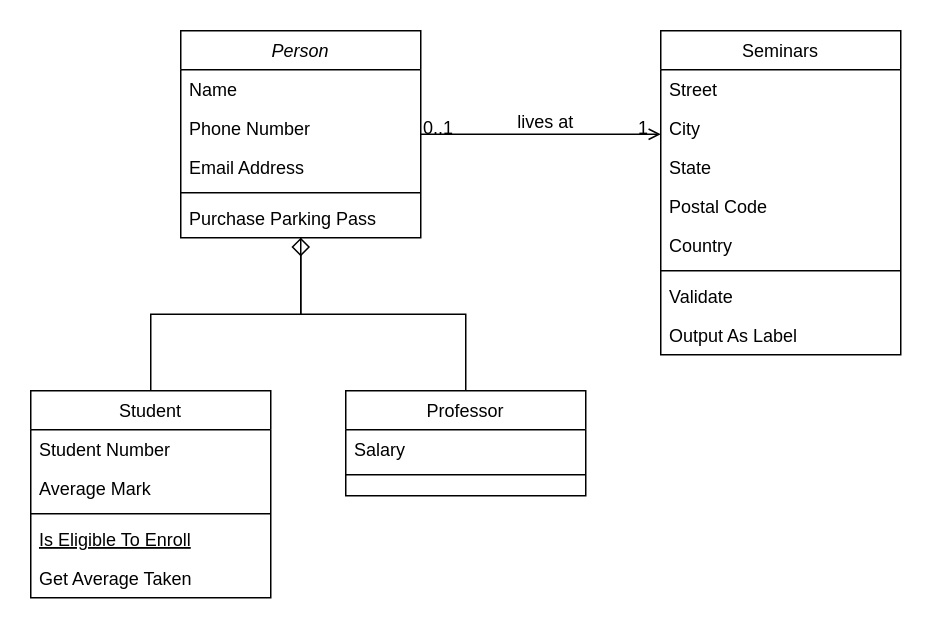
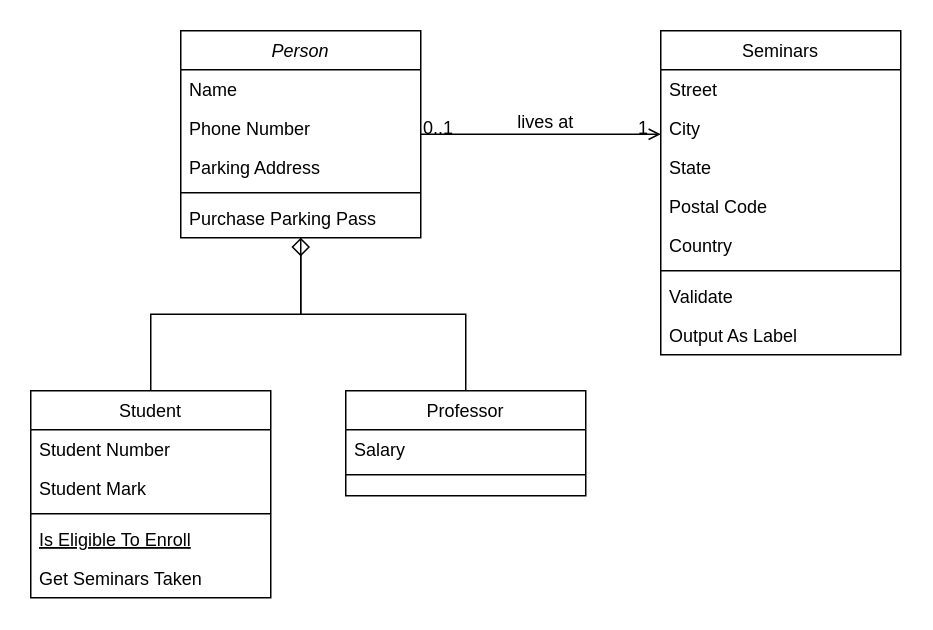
  <mxCell id="0" />
  <mxCell id="1" parent="0" />
  <mxCell id="2" value="Person" style="swimlane;fontStyle=2;align=center;verticalAlign=top;childLayout=stackLayout;horizontal=1;startSize=26;horizontalStack=0;resizeParent=1;resizeLast=0;collapsible=1;marginBottom=0;swimlaneFillColor=#ffffff;rounded=0;shadow=0;strokeWidth=1;" parent="1" vertex="1"><mxGeometry x="120" y="20" width="160" height="138" as="geometry" /></mxCell>
  <mxCell id="3" value="Name" style="text;strokeColor=none;fillColor=none;align=left;verticalAlign=top;spacingLeft=4;spacingRight=4;overflow=hidden;rotatable=0;points=[[0,0.5],[1,0.5]];portConstraint=eastwest;" parent="2" vertex="1"><mxGeometry y="26" width="160" height="26" as="geometry" /></mxCell>
  <mxCell id="4" value="Phone Number" style="text;strokeColor=none;fillColor=none;align=left;verticalAlign=top;spacingLeft=4;spacingRight=4;overflow=hidden;rotatable=0;points=[[0,0.5],[1,0.5]];portConstraint=eastwest;rounded=0;shadow=0;html=0;" parent="2" vertex="1"><mxGeometry y="52" width="160" height="26" as="geometry" /></mxCell>
- <mxCell id="5" value="Email Address" style="text;strokeColor=none;fillColor=none;align=left;verticalAlign=top;spacingLeft=4;spacingRight=4;overflow=hidden;rotatable=0;points=[[0,0.5],[1,0.5]];portConstraint=eastwest;rounded=0;shadow=0;html=0;" parent="2" vertex="1"><mxGeometry y="78" width="160" height="26" as="geometry" /></mxCell>
+ <mxCell id="5" value="Parking Address" style="text;strokeColor=none;fillColor=none;align=left;verticalAlign=top;spacingLeft=4;spacingRight=4;overflow=hidden;rotatable=0;points=[[0,0.5],[1,0.5]];portConstraint=eastwest;rounded=0;shadow=0;html=0;" parent="2" vertex="1"><mxGeometry y="78" width="160" height="26" as="geometry" /></mxCell>
  <mxCell id="6" value="" style="line;html=1;strokeWidth=1;fillColor=none;align=left;verticalAlign=middle;spacingTop=-1;spacingLeft=3;spacingRight=3;rotatable=0;labelPosition=right;points=[];portConstraint=eastwest;" parent="2" vertex="1"><mxGeometry y="104" width="160" height="8" as="geometry" /></mxCell>
  <mxCell id="7" value="Purchase Parking Pass" style="text;strokeColor=none;fillColor=none;align=left;verticalAlign=top;spacingLeft=4;spacingRight=4;overflow=hidden;rotatable=0;points=[[0,0.5],[1,0.5]];portConstraint=eastwest;" parent="2" vertex="1"><mxGeometry y="112" width="160" height="26" as="geometry" /></mxCell>
  <mxCell id="8" value="Student" style="swimlane;fontStyle=0;align=center;verticalAlign=top;childLayout=stackLayout;horizontal=1;startSize=26;horizontalStack=0;resizeParent=1;resizeLast=0;collapsible=1;marginBottom=0;swimlaneFillColor=#ffffff;rounded=0;shadow=0;strokeWidth=1;" parent="1" vertex="1"><mxGeometry x="20" y="260" width="160" height="138" as="geometry" /></mxCell>
  <mxCell id="9" value="Student Number" style="text;strokeColor=none;fillColor=none;align=left;verticalAlign=top;spacingLeft=4;spacingRight=4;overflow=hidden;rotatable=0;points=[[0,0.5],[1,0.5]];portConstraint=eastwest;" parent="8" vertex="1"><mxGeometry y="26" width="160" height="26" as="geometry" /></mxCell>
- <mxCell id="10" value="Average Mark" style="text;strokeColor=none;fillColor=none;align=left;verticalAlign=top;spacingLeft=4;spacingRight=4;overflow=hidden;rotatable=0;points=[[0,0.5],[1,0.5]];portConstraint=eastwest;rounded=0;shadow=0;html=0;" parent="8" vertex="1"><mxGeometry y="52" width="160" height="26" as="geometry" /></mxCell>
+ <mxCell id="10" value="Student Mark" style="text;strokeColor=none;fillColor=none;align=left;verticalAlign=top;spacingLeft=4;spacingRight=4;overflow=hidden;rotatable=0;points=[[0,0.5],[1,0.5]];portConstraint=eastwest;rounded=0;shadow=0;html=0;" parent="8" vertex="1"><mxGeometry y="52" width="160" height="26" as="geometry" /></mxCell>
  <mxCell id="11" value="" style="line;html=1;strokeWidth=1;fillColor=none;align=left;verticalAlign=middle;spacingTop=-1;spacingLeft=3;spacingRight=3;rotatable=0;labelPosition=right;points=[];portConstraint=eastwest;" parent="8" vertex="1"><mxGeometry y="78" width="160" height="8" as="geometry" /></mxCell>
  <mxCell id="12" value="Is Eligible To Enroll" style="text;strokeColor=none;fillColor=none;align=left;verticalAlign=top;spacingLeft=4;spacingRight=4;overflow=hidden;rotatable=0;points=[[0,0.5],[1,0.5]];portConstraint=eastwest;fontStyle=4" parent="8" vertex="1"><mxGeometry y="86" width="160" height="26" as="geometry" /></mxCell>
- <mxCell id="13" value="Get Average Taken" style="text;strokeColor=none;fillColor=none;align=left;verticalAlign=top;spacingLeft=4;spacingRight=4;overflow=hidden;rotatable=0;points=[[0,0.5],[1,0.5]];portConstraint=eastwest;" parent="8" vertex="1"><mxGeometry y="112" width="160" height="26" as="geometry" /></mxCell>
+ <mxCell id="13" value="Get Seminars Taken" style="text;strokeColor=none;fillColor=none;align=left;verticalAlign=top;spacingLeft=4;spacingRight=4;overflow=hidden;rotatable=0;points=[[0,0.5],[1,0.5]];portConstraint=eastwest;" parent="8" vertex="1"><mxGeometry y="112" width="160" height="26" as="geometry" /></mxCell>
  <mxCell id="14" value="" style="endArrow=none;endSize=10;endFill=0;shadow=0;strokeWidth=1;edgeStyle=orthogonalEdgeStyle;rounded=0;" parent="1" source="8" target="2" edge="1"><mxGeometry width="160" relative="1" as="geometry"><mxPoint x="100" y="100" as="sourcePoint" /><mxPoint x="100" y="100" as="targetPoint" /><Array as="points"><mxPoint x="100" y="209" /><mxPoint x="200" y="209" /></Array></mxGeometry></mxCell>
  <mxCell id="15" value="Professor" style="swimlane;fontStyle=0;align=center;verticalAlign=top;childLayout=stackLayout;horizontal=1;startSize=26;horizontalStack=0;resizeParent=1;resizeLast=0;collapsible=1;marginBottom=0;swimlaneFillColor=#ffffff;rounded=0;shadow=0;strokeWidth=1;" parent="1" vertex="1"><mxGeometry x="230" y="260" width="160" height="70" as="geometry" /></mxCell>
  <mxCell id="16" value="Salary" style="text;strokeColor=none;fillColor=none;align=left;verticalAlign=top;spacingLeft=4;spacingRight=4;overflow=hidden;rotatable=0;points=[[0,0.5],[1,0.5]];portConstraint=eastwest;" parent="15" vertex="1"><mxGeometry y="26" width="160" height="26" as="geometry" /></mxCell>
  <mxCell id="17" value="" style="line;html=1;strokeWidth=1;fillColor=none;align=left;verticalAlign=middle;spacingTop=-1;spacingLeft=3;spacingRight=3;rotatable=0;labelPosition=right;points=[];portConstraint=eastwest;" parent="15" vertex="1"><mxGeometry y="52" width="160" height="8" as="geometry" /></mxCell>
  <mxCell id="18" value="" style="endArrow=diamond;endSize=10;endFill=0;shadow=0;strokeWidth=1;edgeStyle=orthogonalEdgeStyle;rounded=0;" parent="1" source="15" target="2" edge="1"><mxGeometry width="160" relative="1" as="geometry"><mxPoint x="110" y="270" as="sourcePoint" /><mxPoint x="210" y="168" as="targetPoint" /></mxGeometry></mxCell>
  <mxCell id="19" value="Seminars" style="swimlane;fontStyle=0;align=center;verticalAlign=top;childLayout=stackLayout;horizontal=1;startSize=26;horizontalStack=0;resizeParent=1;resizeLast=0;collapsible=1;marginBottom=0;swimlaneFillColor=#ffffff;rounded=0;shadow=0;strokeWidth=1;" parent="1" vertex="1"><mxGeometry x="440" y="20" width="160" height="216" as="geometry" /></mxCell>
  <mxCell id="20" value="Street" style="text;strokeColor=none;fillColor=none;align=left;verticalAlign=top;spacingLeft=4;spacingRight=4;overflow=hidden;rotatable=0;points=[[0,0.5],[1,0.5]];portConstraint=eastwest;" parent="19" vertex="1"><mxGeometry y="26" width="160" height="26" as="geometry" /></mxCell>
  <mxCell id="21" value="City" style="text;strokeColor=none;fillColor=none;align=left;verticalAlign=top;spacingLeft=4;spacingRight=4;overflow=hidden;rotatable=0;points=[[0,0.5],[1,0.5]];portConstraint=eastwest;rounded=0;shadow=0;html=0;" parent="19" vertex="1"><mxGeometry y="52" width="160" height="26" as="geometry" /></mxCell>
  <mxCell id="22" value="State" style="text;strokeColor=none;fillColor=none;align=left;verticalAlign=top;spacingLeft=4;spacingRight=4;overflow=hidden;rotatable=0;points=[[0,0.5],[1,0.5]];portConstraint=eastwest;rounded=0;shadow=0;html=0;" parent="19" vertex="1"><mxGeometry y="78" width="160" height="26" as="geometry" /></mxCell>
  <mxCell id="23" value="Postal Code" style="text;strokeColor=none;fillColor=none;align=left;verticalAlign=top;spacingLeft=4;spacingRight=4;overflow=hidden;rotatable=0;points=[[0,0.5],[1,0.5]];portConstraint=eastwest;rounded=0;shadow=0;html=0;" parent="19" vertex="1"><mxGeometry y="104" width="160" height="26" as="geometry" /></mxCell>
  <mxCell id="24" value="Country" style="text;strokeColor=none;fillColor=none;align=left;verticalAlign=top;spacingLeft=4;spacingRight=4;overflow=hidden;rotatable=0;points=[[0,0.5],[1,0.5]];portConstraint=eastwest;rounded=0;shadow=0;html=0;" parent="19" vertex="1"><mxGeometry y="130" width="160" height="26" as="geometry" /></mxCell>
  <mxCell id="25" value="" style="line;html=1;strokeWidth=1;fillColor=none;align=left;verticalAlign=middle;spacingTop=-1;spacingLeft=3;spacingRight=3;rotatable=0;labelPosition=right;points=[];portConstraint=eastwest;" parent="19" vertex="1"><mxGeometry y="156" width="160" height="8" as="geometry" /></mxCell>
  <mxCell id="26" value="Validate" style="text;strokeColor=none;fillColor=none;align=left;verticalAlign=top;spacingLeft=4;spacingRight=4;overflow=hidden;rotatable=0;points=[[0,0.5],[1,0.5]];portConstraint=eastwest;" parent="19" vertex="1"><mxGeometry y="164" width="160" height="26" as="geometry" /></mxCell>
  <mxCell id="27" value="Output As Label" style="text;strokeColor=none;fillColor=none;align=left;verticalAlign=top;spacingLeft=4;spacingRight=4;overflow=hidden;rotatable=0;points=[[0,0.5],[1,0.5]];portConstraint=eastwest;" parent="19" vertex="1"><mxGeometry y="190" width="160" height="26" as="geometry" /></mxCell>
  <mxCell id="28" value="" style="endArrow=open;edgeStyle=orthogonalEdgeStyle;shadow=0;strokeWidth=1;strokeColor=#000000;rounded=0;endFill=1;" parent="1" edge="1"><mxGeometry x="0.5" y="41" relative="1" as="geometry"><mxPoint x="280" y="89" as="sourcePoint" /><mxPoint x="440" y="89" as="targetPoint" /><Array as="points"><mxPoint x="400" y="89" /><mxPoint x="400" y="89" /></Array><mxPoint x="-40" y="32" as="offset" /></mxGeometry></mxCell>
  <mxCell id="29" value="0..1" style="resizable=0;align=left;verticalAlign=bottom;labelBackgroundColor=none;fontSize=12;" parent="28" connectable="0" vertex="1"><mxGeometry x="-1" relative="1" as="geometry"><mxPoint y="4" as="offset" /></mxGeometry></mxCell>
  <mxCell id="30" value="1" style="resizable=0;align=right;verticalAlign=bottom;labelBackgroundColor=none;fontSize=12;" parent="28" connectable="0" vertex="1"><mxGeometry x="1" relative="1" as="geometry"><mxPoint x="-7" y="4" as="offset" /></mxGeometry></mxCell>
  <mxCell id="31" value="lives at" style="text;html=1;resizable=0;points=[];;align=center;verticalAlign=middle;labelBackgroundColor=none;rounded=0;shadow=0;strokeWidth=1;fontSize=12;" parent="28" vertex="1" connectable="0"><mxGeometry x="0.5" y="49" relative="1" as="geometry"><mxPoint x="-38" y="40" as="offset" /></mxGeometry></mxCell>
